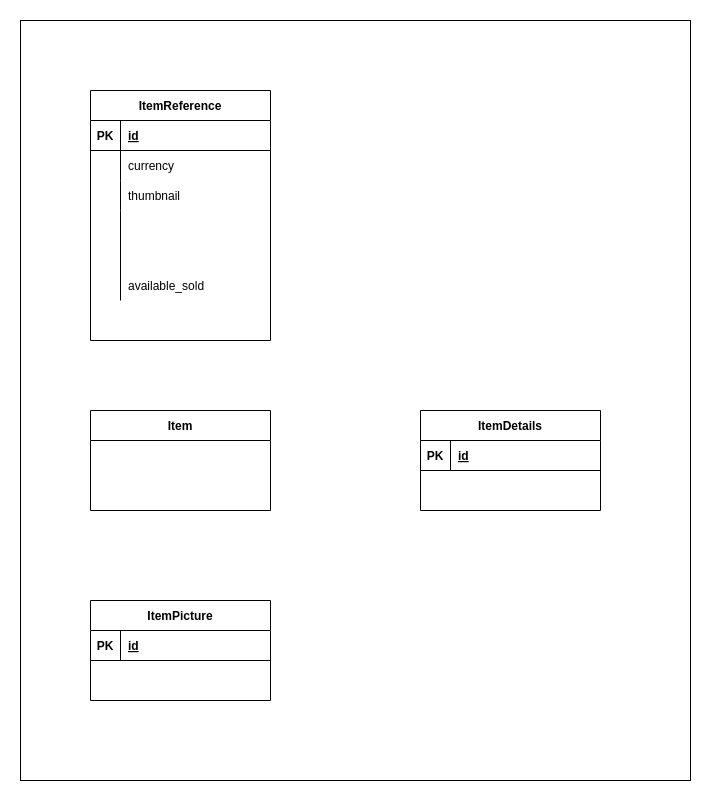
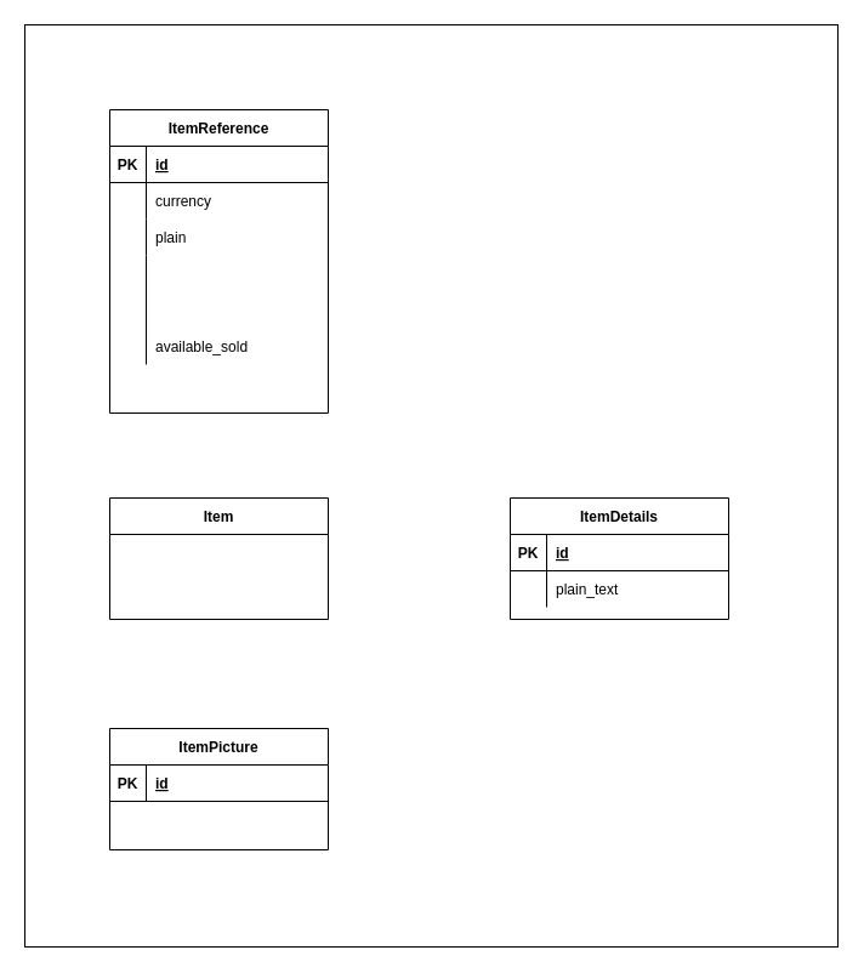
  <mxCell id="0" />
  <mxCell id="1" parent="0" />
  <mxCell id="2" value="" style="rounded=0;whiteSpace=wrap;html=1;" vertex="1" parent="1"><mxGeometry x="20" y="20" width="670" height="760" as="geometry" /></mxCell>
  <mxCell id="3" value="ItemReference" style="shape=table;startSize=30;container=1;collapsible=1;childLayout=tableLayout;fixedRows=1;rowLines=0;fontStyle=1;align=center;resizeLast=1;" vertex="1" parent="1"><mxGeometry x="90" y="90" width="180" height="250" as="geometry" /></mxCell>
  <mxCell id="4" value="" style="shape=partialRectangle;collapsible=0;dropTarget=0;pointerEvents=0;fillColor=none;top=0;left=0;bottom=1;right=0;points=[[0,0.5],[1,0.5]];portConstraint=eastwest;" vertex="1" parent="3"><mxGeometry y="30" width="180" height="30" as="geometry" /></mxCell>
  <mxCell id="5" value="PK" style="shape=partialRectangle;connectable=0;fillColor=none;top=0;left=0;bottom=0;right=0;fontStyle=1;overflow=hidden;" vertex="1" parent="4"><mxGeometry width="30" height="30" as="geometry" /></mxCell>
  <mxCell id="6" value="id" style="shape=partialRectangle;connectable=0;fillColor=none;top=0;left=0;bottom=0;right=0;align=left;spacingLeft=6;fontStyle=5;overflow=hidden;" vertex="1" parent="4"><mxGeometry x="30" width="150" height="30" as="geometry" /></mxCell>
  <mxCell id="7" value="" style="shape=partialRectangle;collapsible=0;dropTarget=0;pointerEvents=0;fillColor=none;top=0;left=0;bottom=0;right=0;points=[[0,0.5],[1,0.5]];portConstraint=eastwest;" vertex="1" parent="3"><mxGeometry y="60" width="180" height="30" as="geometry" /></mxCell>
  <mxCell id="8" value="" style="shape=partialRectangle;connectable=0;fillColor=none;top=0;left=0;bottom=0;right=0;editable=1;overflow=hidden;" vertex="1" parent="7"><mxGeometry width="30" height="30" as="geometry" /></mxCell>
  <mxCell id="9" value="currency" style="shape=partialRectangle;connectable=0;fillColor=none;top=0;left=0;bottom=0;right=0;align=left;spacingLeft=6;overflow=hidden;" vertex="1" parent="7"><mxGeometry x="30" width="150" height="30" as="geometry" /></mxCell>
  <mxCell id="10" value="" style="shape=partialRectangle;collapsible=0;dropTarget=0;pointerEvents=0;fillColor=none;top=0;left=0;bottom=0;right=0;points=[[0,0.5],[1,0.5]];portConstraint=eastwest;" vertex="1" parent="3"><mxGeometry y="90" width="180" height="30" as="geometry" /></mxCell>
  <mxCell id="11" value="" style="shape=partialRectangle;connectable=0;fillColor=none;top=0;left=0;bottom=0;right=0;editable=1;overflow=hidden;" vertex="1" parent="10"><mxGeometry width="30" height="30" as="geometry" /></mxCell>
- <mxCell id="12" value="thumbnail" style="shape=partialRectangle;connectable=0;fillColor=none;top=0;left=0;bottom=0;right=0;align=left;spacingLeft=6;overflow=hidden;" vertex="1" parent="10"><mxGeometry x="30" width="150" height="30" as="geometry" /></mxCell>
+ <mxCell id="12" value="plain" style="shape=partialRectangle;connectable=0;fillColor=none;top=0;left=0;bottom=0;right=0;align=left;spacingLeft=6;overflow=hidden;" vertex="1" parent="10"><mxGeometry x="30" width="150" height="30" as="geometry" /></mxCell>
  <mxCell id="13" value="" style="shape=partialRectangle;collapsible=0;dropTarget=0;pointerEvents=0;fillColor=none;top=0;left=0;bottom=0;right=0;points=[[0,0.5],[1,0.5]];portConstraint=eastwest;" vertex="1" parent="3"><mxGeometry y="120" width="180" height="30" as="geometry" /></mxCell>
  <mxCell id="14" value="" style="shape=partialRectangle;connectable=0;fillColor=none;top=0;left=0;bottom=0;right=0;editable=1;overflow=hidden;" vertex="1" parent="13"><mxGeometry width="30" height="30" as="geometry" /></mxCell>
  <mxCell id="15" value="" style="shape=partialRectangle;collapsible=0;dropTarget=0;pointerEvents=0;fillColor=none;top=0;left=0;bottom=0;right=0;points=[[0,0.5],[1,0.5]];portConstraint=eastwest;" vertex="1" parent="3"><mxGeometry y="150" width="180" height="30" as="geometry" /></mxCell>
  <mxCell id="16" value="" style="shape=partialRectangle;connectable=0;fillColor=none;top=0;left=0;bottom=0;right=0;editable=1;overflow=hidden;" vertex="1" parent="15"><mxGeometry width="30" height="30" as="geometry" /></mxCell>
  <mxCell id="17" value="" style="shape=partialRectangle;collapsible=0;dropTarget=0;pointerEvents=0;fillColor=none;top=0;left=0;bottom=0;right=0;points=[[0,0.5],[1,0.5]];portConstraint=eastwest;" vertex="1" parent="3"><mxGeometry y="180" width="180" height="30" as="geometry" /></mxCell>
  <mxCell id="18" value="" style="shape=partialRectangle;connectable=0;fillColor=none;top=0;left=0;bottom=0;right=0;editable=1;overflow=hidden;" vertex="1" parent="17"><mxGeometry width="30" height="30" as="geometry" /></mxCell>
  <mxCell id="19" value="available_sold" style="shape=partialRectangle;connectable=0;fillColor=none;top=0;left=0;bottom=0;right=0;align=left;spacingLeft=6;overflow=hidden;" vertex="1" parent="17"><mxGeometry x="30" width="150" height="30" as="geometry" /></mxCell>
  <mxCell id="20" value="" style="shape=partialRectangle;collapsible=0;dropTarget=0;pointerEvents=0;fillColor=none;top=0;left=0;bottom=0;right=0;points=[[0,0.5],[1,0.5]];portConstraint=eastwest;" vertex="1" parent="3"><mxGeometry y="210" width="180" height="30" as="geometry" /></mxCell>
  <mxCell id="21" value="" style="shape=partialRectangle;connectable=0;fillColor=none;top=0;left=0;bottom=0;right=0;editable=1;overflow=hidden;" vertex="1" parent="20"><mxGeometry width="30" height="30" as="geometry" /></mxCell>
  <mxCell id="22" value="Item" style="shape=table;startSize=30;container=1;collapsible=1;childLayout=tableLayout;fixedRows=1;rowLines=0;fontStyle=1;align=center;resizeLast=1;" vertex="1" parent="1"><mxGeometry x="90" y="410" width="180" height="100" as="geometry" /></mxCell>
  <mxCell id="23" value="" style="shape=partialRectangle;collapsible=0;dropTarget=0;pointerEvents=0;fillColor=none;top=0;left=0;bottom=0;right=0;points=[[0,0.5],[1,0.5]];portConstraint=eastwest;" vertex="1" parent="22"><mxGeometry y="30" width="180" height="30" as="geometry" /></mxCell>
  <mxCell id="24" value="" style="shape=partialRectangle;connectable=0;fillColor=none;top=0;left=0;bottom=0;right=0;editable=1;overflow=hidden;" vertex="1" parent="23"><mxGeometry width="30" height="30" as="geometry" /></mxCell>
  <mxCell id="25" value="" style="shape=partialRectangle;collapsible=0;dropTarget=0;pointerEvents=0;fillColor=none;top=0;left=0;bottom=0;right=0;points=[[0,0.5],[1,0.5]];portConstraint=eastwest;" vertex="1" parent="22"><mxGeometry y="60" width="180" height="30" as="geometry" /></mxCell>
  <mxCell id="26" value="" style="shape=partialRectangle;connectable=0;fillColor=none;top=0;left=0;bottom=0;right=0;editable=1;overflow=hidden;" vertex="1" parent="25"><mxGeometry width="30" height="30" as="geometry" /></mxCell>
  <mxCell id="27" value="ItemDetails" style="shape=table;startSize=30;container=1;collapsible=1;childLayout=tableLayout;fixedRows=1;rowLines=0;fontStyle=1;align=center;resizeLast=1;" vertex="1" parent="1"><mxGeometry x="420" y="410" width="180" height="100" as="geometry" /></mxCell>
  <mxCell id="28" value="" style="shape=partialRectangle;collapsible=0;dropTarget=0;pointerEvents=0;fillColor=none;top=0;left=0;bottom=1;right=0;points=[[0,0.5],[1,0.5]];portConstraint=eastwest;" vertex="1" parent="27"><mxGeometry y="30" width="180" height="30" as="geometry" /></mxCell>
  <mxCell id="29" value="PK" style="shape=partialRectangle;connectable=0;fillColor=none;top=0;left=0;bottom=0;right=0;fontStyle=1;overflow=hidden;" vertex="1" parent="28"><mxGeometry width="30" height="30" as="geometry" /></mxCell>
  <mxCell id="30" value="id" style="shape=partialRectangle;connectable=0;fillColor=none;top=0;left=0;bottom=0;right=0;align=left;spacingLeft=6;fontStyle=5;overflow=hidden;" vertex="1" parent="28"><mxGeometry x="30" width="150" height="30" as="geometry" /></mxCell>
  <mxCell id="31" value="" style="shape=partialRectangle;collapsible=0;dropTarget=0;pointerEvents=0;fillColor=none;top=0;left=0;bottom=0;right=0;points=[[0,0.5],[1,0.5]];portConstraint=eastwest;" vertex="1" parent="27"><mxGeometry y="60" width="180" height="30" as="geometry" /></mxCell>
  <mxCell id="32" value="" style="shape=partialRectangle;connectable=0;fillColor=none;top=0;left=0;bottom=0;right=0;editable=1;overflow=hidden;" vertex="1" parent="31"><mxGeometry width="30" height="30" as="geometry" /></mxCell>
+ <mxCell id="33" value="plain_text" style="shape=partialRectangle;connectable=0;fillColor=none;top=0;left=0;bottom=0;right=0;align=left;spacingLeft=6;overflow=hidden;" vertex="1" parent="31"><mxGeometry x="30" width="150" height="30" as="geometry" /></mxCell>
  <mxCell id="34" value="ItemPicture" style="shape=table;startSize=30;container=1;collapsible=1;childLayout=tableLayout;fixedRows=1;rowLines=0;fontStyle=1;align=center;resizeLast=1;" vertex="1" parent="1"><mxGeometry x="90" y="600" width="180" height="100" as="geometry" /></mxCell>
  <mxCell id="35" value="" style="shape=partialRectangle;collapsible=0;dropTarget=0;pointerEvents=0;fillColor=none;top=0;left=0;bottom=1;right=0;points=[[0,0.5],[1,0.5]];portConstraint=eastwest;" vertex="1" parent="34"><mxGeometry y="30" width="180" height="30" as="geometry" /></mxCell>
  <mxCell id="36" value="PK" style="shape=partialRectangle;connectable=0;fillColor=none;top=0;left=0;bottom=0;right=0;fontStyle=1;overflow=hidden;" vertex="1" parent="35"><mxGeometry width="30" height="30" as="geometry" /></mxCell>
  <mxCell id="37" value="id" style="shape=partialRectangle;connectable=0;fillColor=none;top=0;left=0;bottom=0;right=0;align=left;spacingLeft=6;fontStyle=5;overflow=hidden;" vertex="1" parent="35"><mxGeometry x="30" width="150" height="30" as="geometry" /></mxCell>
  <mxCell id="38" value="" style="shape=partialRectangle;collapsible=0;dropTarget=0;pointerEvents=0;fillColor=none;top=0;left=0;bottom=0;right=0;points=[[0,0.5],[1,0.5]];portConstraint=eastwest;" vertex="1" parent="34"><mxGeometry y="60" width="180" height="30" as="geometry" /></mxCell>
  <mxCell id="39" value="" style="shape=partialRectangle;connectable=0;fillColor=none;top=0;left=0;bottom=0;right=0;editable=1;overflow=hidden;" vertex="1" parent="38"><mxGeometry width="30" height="30" as="geometry" /></mxCell>
